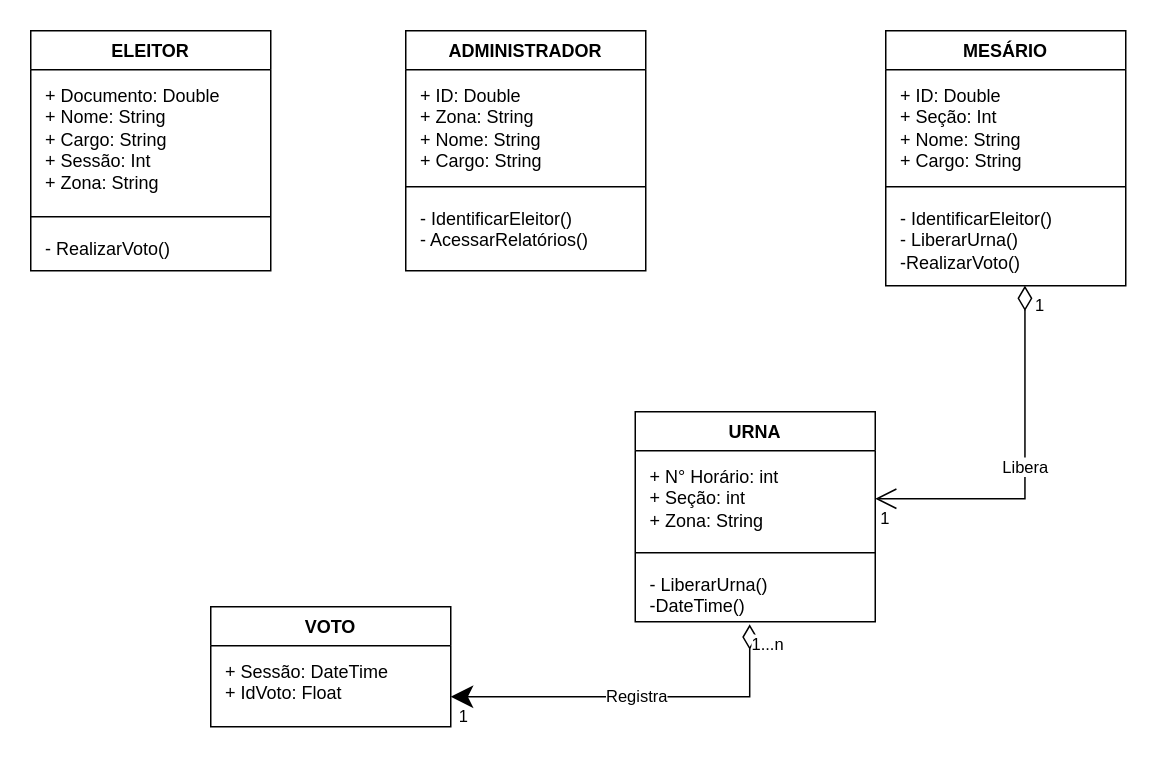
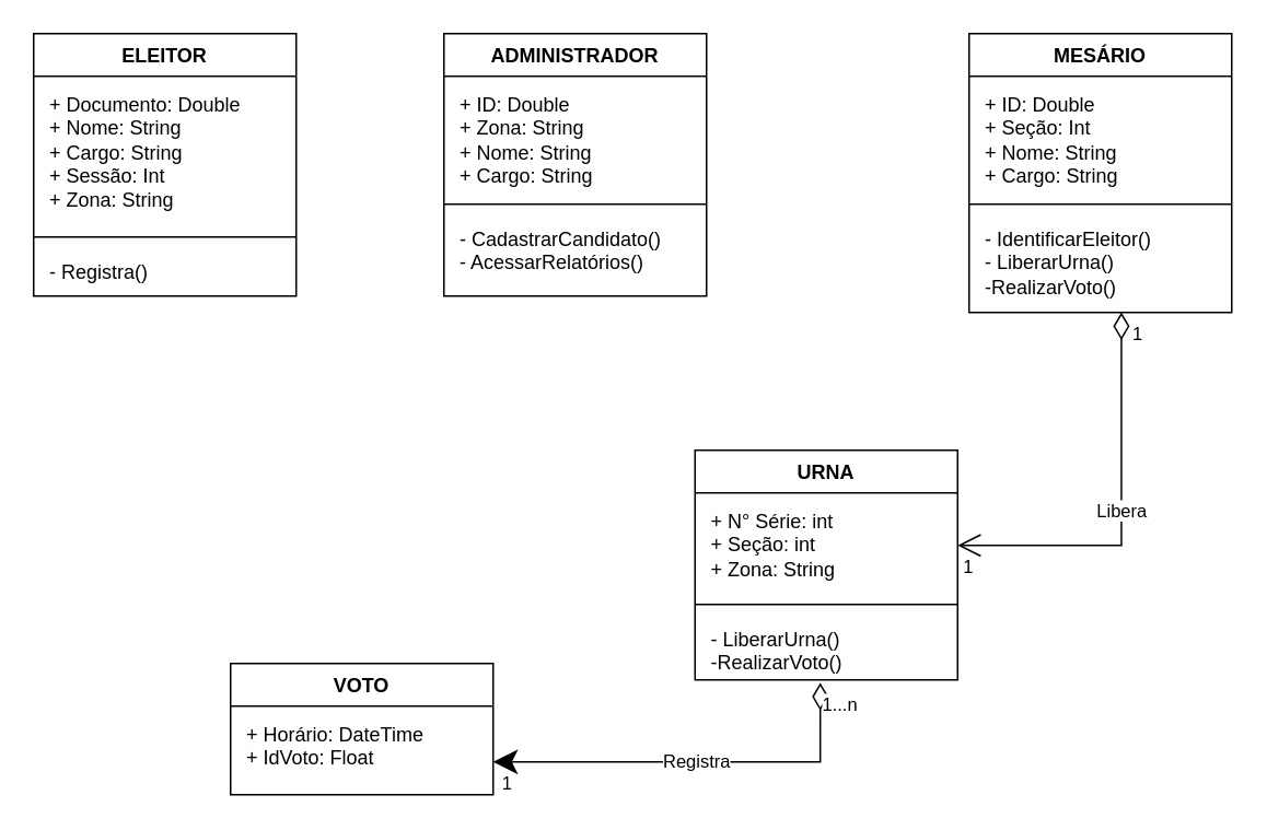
  <mxCell id="0" />
  <mxCell id="1" parent="0" />
  <mxCell id="2" value="URNA" style="swimlane;fontStyle=1;align=center;verticalAlign=top;childLayout=stackLayout;horizontal=1;startSize=26;horizontalStack=0;resizeParent=1;resizeParentMax=0;resizeLast=0;collapsible=1;marginBottom=0;whiteSpace=wrap;html=1;" parent="1" vertex="1"><mxGeometry x="423" y="274" width="160" height="140" as="geometry" /></mxCell>
- <mxCell id="3" value="+ N° Horário: int&lt;div&gt;+ Seção: int&lt;/div&gt;&lt;div&gt;+ Zona: String&lt;/div&gt;" style="text;strokeColor=none;fillColor=none;align=left;verticalAlign=top;spacingLeft=4;spacingRight=4;overflow=hidden;rotatable=0;points=[[0,0.5],[1,0.5]];portConstraint=eastwest;whiteSpace=wrap;html=1;strokeWidth=1;spacing=6;spacingBottom=2;spacingTop=0;" parent="2" vertex="1"><mxGeometry y="26" width="160" height="64" as="geometry" /></mxCell>
+ <mxCell id="3" value="+ N° Série: int&lt;div&gt;+ Seção: int&lt;/div&gt;&lt;div&gt;+ Zona: String&lt;/div&gt;" style="text;strokeColor=none;fillColor=none;align=left;verticalAlign=top;spacingLeft=4;spacingRight=4;overflow=hidden;rotatable=0;points=[[0,0.5],[1,0.5]];portConstraint=eastwest;whiteSpace=wrap;html=1;strokeWidth=1;spacing=6;spacingBottom=2;spacingTop=0;" parent="2" vertex="1"><mxGeometry y="26" width="160" height="64" as="geometry" /></mxCell>
  <mxCell id="4" value="" style="line;strokeWidth=1;fillColor=none;align=left;verticalAlign=middle;spacingTop=-1;spacingLeft=3;spacingRight=3;rotatable=0;labelPosition=right;points=[];portConstraint=eastwest;strokeColor=inherit;" parent="2" vertex="1"><mxGeometry y="90" width="160" height="8" as="geometry" /></mxCell>
- <mxCell id="5" value="- LiberarUrna()&lt;div&gt;-DateTime()&lt;/div&gt;" style="text;strokeColor=none;fillColor=none;align=left;verticalAlign=top;spacingLeft=4;spacingRight=4;overflow=hidden;rotatable=0;points=[[0,0.5],[1,0.5]];portConstraint=eastwest;whiteSpace=wrap;html=1;spacing=6;" parent="2" vertex="1"><mxGeometry y="98" width="160" height="42" as="geometry" /></mxCell>
+ <mxCell id="5" value="- LiberarUrna()&lt;div&gt;-RealizarVoto()&lt;/div&gt;" style="text;strokeColor=none;fillColor=none;align=left;verticalAlign=top;spacingLeft=4;spacingRight=4;overflow=hidden;rotatable=0;points=[[0,0.5],[1,0.5]];portConstraint=eastwest;whiteSpace=wrap;html=1;spacing=6;" parent="2" vertex="1"><mxGeometry y="98" width="160" height="42" as="geometry" /></mxCell>
  <mxCell id="6" value="ELEITOR" style="swimlane;fontStyle=1;align=center;verticalAlign=top;childLayout=stackLayout;horizontal=1;startSize=26;horizontalStack=0;resizeParent=1;resizeParentMax=0;resizeLast=0;collapsible=1;marginBottom=0;whiteSpace=wrap;html=1;" parent="1" vertex="1"><mxGeometry x="20" y="20" width="160" height="160" as="geometry" /></mxCell>
  <mxCell id="7" value="+ Documento: Double&lt;div&gt;+ Nome: String&lt;div&gt;+ Cargo: String&lt;/div&gt;&lt;/div&gt;&lt;div&gt;+ Sessão: Int&lt;/div&gt;&lt;div&gt;+ Zona: String&lt;/div&gt;" style="text;strokeColor=none;fillColor=none;align=left;verticalAlign=top;spacingLeft=4;spacingRight=4;overflow=hidden;rotatable=0;points=[[0,0.5],[1,0.5]];portConstraint=eastwest;whiteSpace=wrap;html=1;strokeWidth=1;spacing=6;spacingBottom=2;spacingTop=0;" parent="6" vertex="1"><mxGeometry y="26" width="160" height="94" as="geometry" /></mxCell>
  <mxCell id="8" value="" style="line;strokeWidth=1;fillColor=none;align=left;verticalAlign=middle;spacingTop=-1;spacingLeft=3;spacingRight=3;rotatable=0;labelPosition=right;points=[];portConstraint=eastwest;strokeColor=inherit;" parent="6" vertex="1"><mxGeometry y="120" width="160" height="8" as="geometry" /></mxCell>
- <mxCell id="9" value="- RealizarVoto()" style="text;strokeColor=none;fillColor=none;align=left;verticalAlign=top;spacingLeft=4;spacingRight=4;overflow=hidden;rotatable=0;points=[[0,0.5],[1,0.5]];portConstraint=eastwest;whiteSpace=wrap;html=1;spacing=6;" parent="6" vertex="1"><mxGeometry y="128" width="160" height="32" as="geometry" /></mxCell>
+ <mxCell id="9" value="- Registra()" style="text;strokeColor=none;fillColor=none;align=left;verticalAlign=top;spacingLeft=4;spacingRight=4;overflow=hidden;rotatable=0;points=[[0,0.5],[1,0.5]];portConstraint=eastwest;whiteSpace=wrap;html=1;spacing=6;" parent="6" vertex="1"><mxGeometry y="128" width="160" height="32" as="geometry" /></mxCell>
  <mxCell id="10" value="ADMINISTRADOR" style="swimlane;fontStyle=1;align=center;verticalAlign=top;childLayout=stackLayout;horizontal=1;startSize=26;horizontalStack=0;resizeParent=1;resizeParentMax=0;resizeLast=0;collapsible=1;marginBottom=0;whiteSpace=wrap;html=1;" parent="1" vertex="1"><mxGeometry x="270" y="20" width="160" height="160" as="geometry" /></mxCell>
  <mxCell id="11" value="+ ID: Double&lt;div&gt;&lt;span style=&quot;background-color: transparent; color: light-dark(rgb(0, 0, 0), rgb(255, 255, 255));&quot;&gt;+ Zona: String&amp;nbsp;&lt;/span&gt;&lt;/div&gt;&lt;div&gt;+ Nome: String&lt;div&gt;+ Cargo: String&lt;/div&gt;&lt;/div&gt;" style="text;strokeColor=none;fillColor=none;align=left;verticalAlign=top;spacingLeft=4;spacingRight=4;overflow=hidden;rotatable=0;points=[[0,0.5],[1,0.5]];portConstraint=eastwest;whiteSpace=wrap;html=1;strokeWidth=1;spacing=6;spacingBottom=2;spacingTop=0;" parent="10" vertex="1"><mxGeometry y="26" width="160" height="74" as="geometry" /></mxCell>
  <mxCell id="12" value="" style="line;strokeWidth=1;fillColor=none;align=left;verticalAlign=middle;spacingTop=-1;spacingLeft=3;spacingRight=3;rotatable=0;labelPosition=right;points=[];portConstraint=eastwest;strokeColor=inherit;" parent="10" vertex="1"><mxGeometry y="100" width="160" height="8" as="geometry" /></mxCell>
- <mxCell id="13" value="- IdentificarEleitor()&lt;div&gt;- AcessarRelatórios()&lt;/div&gt;" style="text;strokeColor=none;fillColor=none;align=left;verticalAlign=top;spacingLeft=4;spacingRight=4;overflow=hidden;rotatable=0;points=[[0,0.5],[1,0.5]];portConstraint=eastwest;whiteSpace=wrap;html=1;spacing=6;" parent="10" vertex="1"><mxGeometry y="108" width="160" height="52" as="geometry" /></mxCell>
+ <mxCell id="13" value="- CadastrarCandidato()&lt;div&gt;- AcessarRelatórios()&lt;/div&gt;" style="text;strokeColor=none;fillColor=none;align=left;verticalAlign=top;spacingLeft=4;spacingRight=4;overflow=hidden;rotatable=0;points=[[0,0.5],[1,0.5]];portConstraint=eastwest;whiteSpace=wrap;html=1;spacing=6;" parent="10" vertex="1"><mxGeometry y="108" width="160" height="52" as="geometry" /></mxCell>
  <mxCell id="14" value="MESÁRIO" style="swimlane;fontStyle=1;align=center;verticalAlign=top;childLayout=stackLayout;horizontal=1;startSize=26;horizontalStack=0;resizeParent=1;resizeParentMax=0;resizeLast=0;collapsible=1;marginBottom=0;whiteSpace=wrap;html=1;" parent="1" vertex="1"><mxGeometry x="590" y="20" width="160" height="170" as="geometry" /></mxCell>
  <mxCell id="15" value="+ ID: Double&lt;div&gt;+ Seção: Int&lt;/div&gt;&lt;div&gt;+ Nome: String&lt;div&gt;+ Cargo: String&lt;/div&gt;&lt;/div&gt;" style="text;strokeColor=none;fillColor=none;align=left;verticalAlign=top;spacingLeft=4;spacingRight=4;overflow=hidden;rotatable=0;points=[[0,0.5],[1,0.5]];portConstraint=eastwest;whiteSpace=wrap;html=1;strokeWidth=1;spacing=6;spacingBottom=2;spacingTop=0;" parent="14" vertex="1"><mxGeometry y="26" width="160" height="74" as="geometry" /></mxCell>
  <mxCell id="16" value="" style="line;strokeWidth=1;fillColor=none;align=left;verticalAlign=middle;spacingTop=-1;spacingLeft=3;spacingRight=3;rotatable=0;labelPosition=right;points=[];portConstraint=eastwest;strokeColor=inherit;" parent="14" vertex="1"><mxGeometry y="100" width="160" height="8" as="geometry" /></mxCell>
  <mxCell id="17" value="- IdentificarEleitor()&lt;div&gt;- LiberarUrna()&lt;/div&gt;&lt;div&gt;-RealizarVoto()&lt;/div&gt;" style="text;strokeColor=none;fillColor=none;align=left;verticalAlign=top;spacingLeft=4;spacingRight=4;overflow=hidden;rotatable=0;points=[[0,0.5],[1,0.5]];portConstraint=eastwest;whiteSpace=wrap;html=1;spacing=6;" parent="14" vertex="1"><mxGeometry y="108" width="160" height="62" as="geometry" /></mxCell>
  <mxCell id="18" value="VOTO" style="swimlane;fontStyle=1;align=center;verticalAlign=top;childLayout=stackLayout;horizontal=1;startSize=26;horizontalStack=0;resizeParent=1;resizeParentMax=0;resizeLast=0;collapsible=1;marginBottom=0;whiteSpace=wrap;html=1;" parent="1" vertex="1"><mxGeometry x="140" y="404" width="160" height="80" as="geometry" /></mxCell>
- <mxCell id="19" value="+ Sessão: DateTime&lt;div&gt;+ IdVoto: Float&lt;/div&gt;" style="text;strokeColor=none;fillColor=none;align=left;verticalAlign=top;spacingLeft=4;spacingRight=4;overflow=hidden;rotatable=0;points=[[0,0.5],[1,0.5]];portConstraint=eastwest;whiteSpace=wrap;html=1;strokeWidth=1;spacing=6;spacingBottom=2;spacingTop=0;" parent="18" vertex="1"><mxGeometry y="26" width="160" height="54" as="geometry" /></mxCell>
+ <mxCell id="19" value="+ Horário: DateTime&lt;div&gt;+ IdVoto: Float&lt;/div&gt;" style="text;strokeColor=none;fillColor=none;align=left;verticalAlign=top;spacingLeft=4;spacingRight=4;overflow=hidden;rotatable=0;points=[[0,0.5],[1,0.5]];portConstraint=eastwest;whiteSpace=wrap;html=1;strokeWidth=1;spacing=6;spacingBottom=2;spacingTop=0;" parent="18" vertex="1"><mxGeometry y="26" width="160" height="54" as="geometry" /></mxCell>
  <mxCell id="20" value="Libera" style="endArrow=open;html=1;endSize=12;startArrow=diamondThin;startSize=14;startFill=0;edgeStyle=orthogonalEdgeStyle;rounded=0;exitX=0.58;exitY=0.998;exitDx=0;exitDy=0;exitPerimeter=0;entryX=1;entryY=0.5;entryDx=0;entryDy=0;" edge="1" parent="1" source="17" target="3"><mxGeometry relative="1" as="geometry"><mxPoint x="330" y="244" as="sourcePoint" /><mxPoint x="490" y="244" as="targetPoint" /></mxGeometry></mxCell>
  <mxCell id="21" value="1" style="edgeLabel;resizable=0;html=1;align=left;verticalAlign=top;" connectable="0" vertex="1" parent="20"><mxGeometry x="-1" relative="1" as="geometry"><mxPoint x="5" as="offset" /></mxGeometry></mxCell>
  <mxCell id="22" value="1" style="edgeLabel;resizable=0;html=1;align=right;verticalAlign=top;" connectable="0" vertex="1" parent="20"><mxGeometry x="1" relative="1" as="geometry"><mxPoint x="10" as="offset" /></mxGeometry></mxCell>
  <mxCell id="23" value="Registra" style="endArrow=classic;html=1;endSize=12;startArrow=diamondThin;startSize=14;startFill=0;edgeStyle=orthogonalEdgeStyle;rounded=0;exitX=0.477;exitY=1.041;exitDx=0;exitDy=0;exitPerimeter=0;entryX=1;entryY=0.75;entryDx=0;entryDy=0;" edge="1" parent="1" source="5" target="18"><mxGeometry relative="1" as="geometry"><mxPoint x="330" y="244" as="sourcePoint" /><mxPoint x="490" y="244" as="targetPoint" /><Array as="points"><mxPoint x="499" y="464" /></Array></mxGeometry></mxCell>
  <mxCell id="24" value="1...n" style="edgeLabel;resizable=0;html=1;align=left;verticalAlign=top;" connectable="0" vertex="1" parent="23"><mxGeometry x="-1" relative="1" as="geometry" /></mxCell>
  <mxCell id="25" value="1" style="edgeLabel;resizable=0;html=1;align=right;verticalAlign=top;" connectable="0" vertex="1" parent="23"><mxGeometry x="1" relative="1" as="geometry"><mxPoint x="12" as="offset" /></mxGeometry></mxCell>
